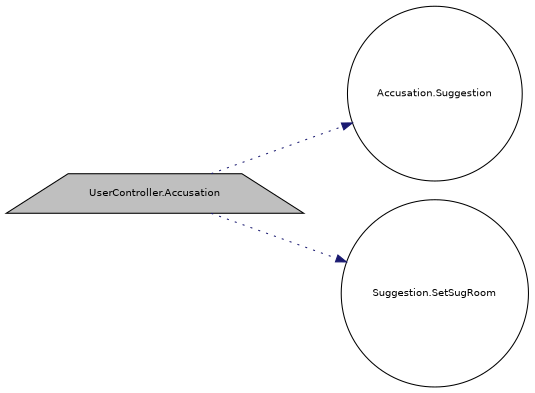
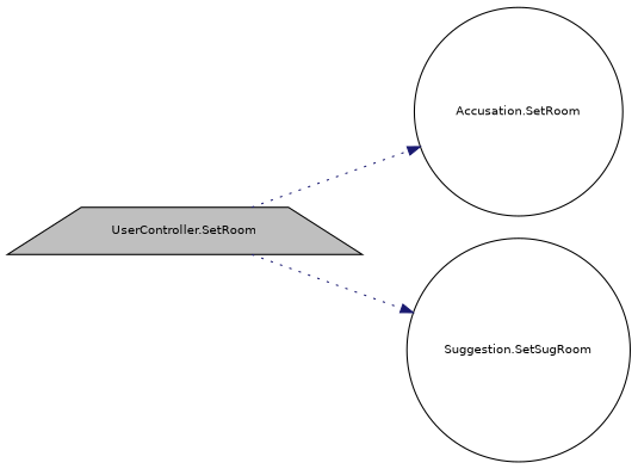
  digraph {
    rankdir=LR
    node [color=black fillcolor=white fontname=Helvetica fontsize=10 shape=circle style=filled]
    edge [arrowhead=normal color=midnightblue fontname=Helvetica fontsize=10 labelfontname=Helvetica labelfontsize=10 style=dotted]
-   n1 [fillcolor=grey75 fontcolor=black height=0.2 label="UserController.Accusation" shape=trapezium width=0.4]
-   n2 [height=0.2 label="Accusation.Suggestion" width=0.4]
+   n1 [fillcolor=grey75 fontcolor=black height=0.2 label="UserController.SetRoom" shape=trapezium width=0.4]
+   n2 [height=0.2 label="Accusation.SetRoom" width=0.4]
    n3 [height=0.2 label="Suggestion.SetSugRoom" width=0.4]
    n1 -> n2
    n1 -> n3
  }
